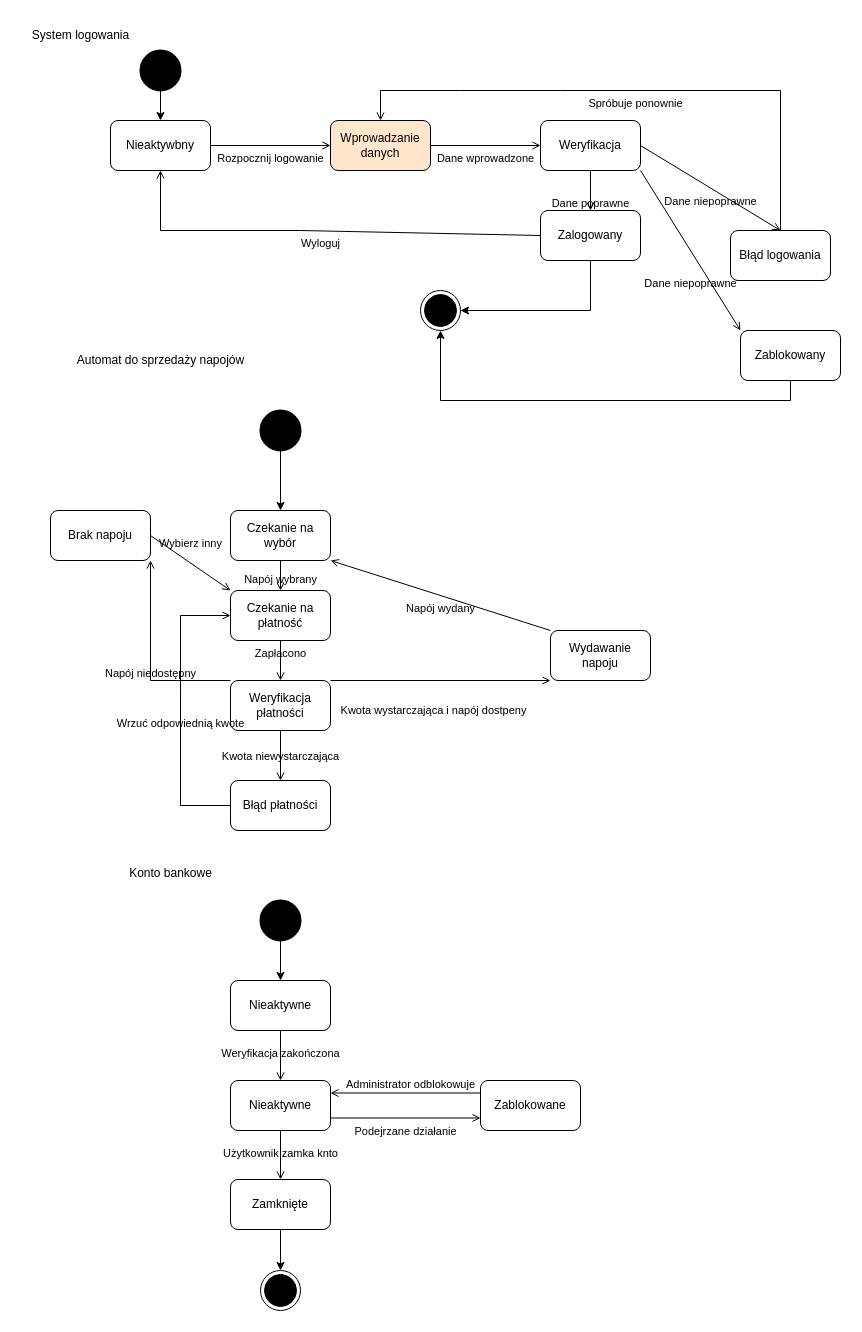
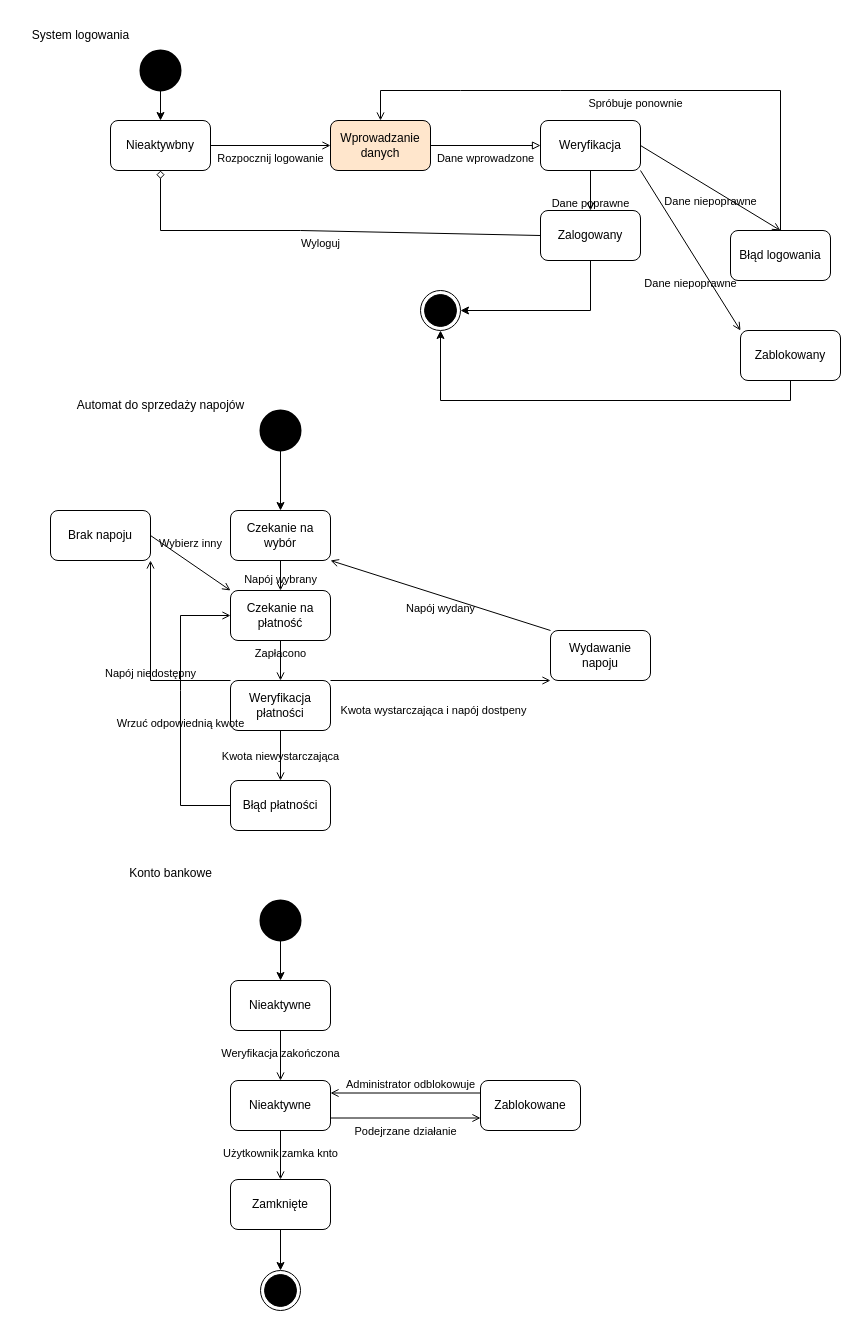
  <mxCell id="0" />
  <mxCell id="1" parent="0" />
  <mxCell id="2" style="edgeStyle=orthogonalEdgeStyle;rounded=0;orthogonalLoop=1;jettySize=auto;html=1;exitX=0.5;exitY=1;exitDx=0;exitDy=0;entryX=0.5;entryY=0;entryDx=0;entryDy=0;" edge="1" parent="1" source="3" target="4"><mxGeometry relative="1" as="geometry" /></mxCell>
  <mxCell id="3" value="" style="shape=ellipse;html=1;fillColor=strokeColor;strokeWidth=2;verticalLabelPosition=bottom;verticalAlignment=top;perimeter=ellipsePerimeter;" vertex="1" parent="1"><mxGeometry x="140" y="50" width="40" height="40" as="geometry" /></mxCell>
  <mxCell id="4" value="Nieaktywbny" style="rounded=1;whiteSpace=wrap;html=1;" vertex="1" parent="1"><mxGeometry x="110" y="120" width="100" height="50" as="geometry" /></mxCell>
  <mxCell id="5" value="Wprowadzanie danych" style="rounded=1;whiteSpace=wrap;html=1;fillColor=#ffe6cc;" vertex="1" parent="1"><mxGeometry x="330" y="120" width="100" height="50" as="geometry" /></mxCell>
  <mxCell id="6" value="Weryfikacja" style="rounded=1;whiteSpace=wrap;html=1;" vertex="1" parent="1"><mxGeometry x="540" y="120" width="100" height="50" as="geometry" /></mxCell>
  <mxCell id="7" style="edgeStyle=orthogonalEdgeStyle;rounded=0;orthogonalLoop=1;jettySize=auto;html=1;exitX=0.5;exitY=1;exitDx=0;exitDy=0;entryX=1;entryY=0.5;entryDx=0;entryDy=0;" edge="1" parent="1" source="8" target="12"><mxGeometry relative="1" as="geometry" /></mxCell>
  <mxCell id="8" value="Zalogowany" style="rounded=1;whiteSpace=wrap;html=1;" vertex="1" parent="1"><mxGeometry x="540" y="210" width="100" height="50" as="geometry" /></mxCell>
  <mxCell id="9" value="Błąd logowania" style="rounded=1;whiteSpace=wrap;html=1;" vertex="1" parent="1"><mxGeometry x="730" y="230" width="100" height="50" as="geometry" /></mxCell>
  <mxCell id="10" style="edgeStyle=orthogonalEdgeStyle;rounded=0;orthogonalLoop=1;jettySize=auto;html=1;exitX=0.5;exitY=1;exitDx=0;exitDy=0;entryX=0.5;entryY=1;entryDx=0;entryDy=0;" edge="1" parent="1" source="11" target="12"><mxGeometry relative="1" as="geometry" /></mxCell>
  <mxCell id="11" value="Zablokowany" style="rounded=1;whiteSpace=wrap;html=1;" vertex="1" parent="1"><mxGeometry x="740" y="330" width="100" height="50" as="geometry" /></mxCell>
  <mxCell id="12" value="" style="ellipse;html=1;shape=endState;fillColor=strokeColor;" vertex="1" parent="1"><mxGeometry x="420" y="290" width="40" height="40" as="geometry" /></mxCell>
  <mxCell id="13" value="Rozpocznij logowanie" style="html=1;verticalAlign=top;labelBackgroundColor=none;endArrow=open;endFill=0;rounded=0;exitX=1;exitY=0.5;exitDx=0;exitDy=0;entryX=0;entryY=0.5;entryDx=0;entryDy=0;" edge="1" parent="1" source="4" target="5"><mxGeometry width="160" relative="1" as="geometry"><mxPoint x="380" y="290" as="sourcePoint" /><mxPoint x="500" y="210" as="targetPoint" /></mxGeometry></mxCell>
- <mxCell id="14" value="Dane wprowadzone" style="html=1;verticalAlign=top;labelBackgroundColor=none;endArrow=open;endFill=0;rounded=0;entryX=0;entryY=0.5;entryDx=0;entryDy=0;exitX=1;exitY=0.5;exitDx=0;exitDy=0;" edge="1" parent="1" source="5" target="6"><mxGeometry width="160" relative="1" as="geometry"><mxPoint x="380" y="290" as="sourcePoint" /><mxPoint x="540" y="290" as="targetPoint" /></mxGeometry></mxCell>
+ <mxCell id="14" value="Dane wprowadzone" style="html=1;verticalAlign=top;labelBackgroundColor=none;endArrow=block;endFill=0;rounded=0;entryX=0;entryY=0.5;entryDx=0;entryDy=0;exitX=1;exitY=0.5;exitDx=0;exitDy=0;" edge="1" parent="1" source="5" target="6"><mxGeometry width="160" relative="1" as="geometry"><mxPoint x="380" y="290" as="sourcePoint" /><mxPoint x="540" y="290" as="targetPoint" /></mxGeometry></mxCell>
  <mxCell id="15" value="Dane poprawne" style="html=1;verticalAlign=top;labelBackgroundColor=none;endArrow=open;endFill=0;rounded=0;entryX=0.5;entryY=0;entryDx=0;entryDy=0;exitX=0.5;exitY=1;exitDx=0;exitDy=0;" edge="1" parent="1" source="6" target="8"><mxGeometry width="160" relative="1" as="geometry"><mxPoint x="380" y="290" as="sourcePoint" /><mxPoint x="540" y="290" as="targetPoint" /><Array as="points" /></mxGeometry></mxCell>
  <mxCell id="16" value="Dane niepoprawne" style="html=1;verticalAlign=top;labelBackgroundColor=none;endArrow=open;endFill=0;rounded=0;entryX=0.5;entryY=0;entryDx=0;entryDy=0;exitX=1;exitY=0.5;exitDx=0;exitDy=0;" edge="1" parent="1" source="6" target="9"><mxGeometry width="160" relative="1" as="geometry"><mxPoint x="380" y="290" as="sourcePoint" /><mxPoint x="540" y="290" as="targetPoint" /></mxGeometry></mxCell>
  <mxCell id="17" value="Dane niepoprawne" style="html=1;verticalAlign=top;labelBackgroundColor=none;endArrow=open;endFill=0;rounded=0;exitX=1;exitY=1;exitDx=0;exitDy=0;entryX=0;entryY=0;entryDx=0;entryDy=0;" edge="1" parent="1" source="6" target="11"><mxGeometry x="0.18" y="-11" width="160" relative="1" as="geometry"><mxPoint x="380" y="290" as="sourcePoint" /><mxPoint x="540" y="290" as="targetPoint" /><mxPoint as="offset" /></mxGeometry></mxCell>
  <mxCell id="18" value="Spróbuje ponownie" style="html=1;verticalAlign=top;labelBackgroundColor=none;endArrow=open;endFill=0;rounded=0;entryX=0.5;entryY=0;entryDx=0;entryDy=0;exitX=0.5;exitY=0;exitDx=0;exitDy=0;" edge="1" parent="1" source="9" target="5"><mxGeometry width="160" relative="1" as="geometry"><mxPoint x="380" y="290" as="sourcePoint" /><mxPoint x="540" y="290" as="targetPoint" /><Array as="points"><mxPoint x="780" y="90" /><mxPoint x="560" y="90" /><mxPoint x="460" y="90" /><mxPoint x="380" y="90" /></Array></mxGeometry></mxCell>
- <mxCell id="19" value="Wyloguj" style="html=1;verticalAlign=top;labelBackgroundColor=none;endArrow=open;endFill=0;rounded=0;entryX=0.5;entryY=1;entryDx=0;entryDy=0;exitX=0;exitY=0.5;exitDx=0;exitDy=0;" edge="1" parent="1" source="8" target="4"><mxGeometry width="160" relative="1" as="geometry"><mxPoint x="380" y="290" as="sourcePoint" /><mxPoint x="160" y="180" as="targetPoint" /><Array as="points"><mxPoint x="300" y="230" /><mxPoint x="160" y="230" /></Array></mxGeometry></mxCell>
+ <mxCell id="19" value="Wyloguj" style="html=1;verticalAlign=top;labelBackgroundColor=none;endArrow=diamond;endFill=0;rounded=0;entryX=0.5;entryY=1;entryDx=0;entryDy=0;exitX=0;exitY=0.5;exitDx=0;exitDy=0;" edge="1" parent="1" source="8" target="4"><mxGeometry width="160" relative="1" as="geometry"><mxPoint x="380" y="290" as="sourcePoint" /><mxPoint x="160" y="180" as="targetPoint" /><Array as="points"><mxPoint x="300" y="230" /><mxPoint x="160" y="230" /></Array></mxGeometry></mxCell>
  <mxCell id="20" value="System logowania" style="text;html=1;align=center;verticalAlign=middle;resizable=0;points=[];autosize=1;strokeColor=none;fillColor=none;" vertex="1" parent="1"><mxGeometry y="20" width="120" height="30" as="geometry" x="20" /></mxCell>
  <mxCell id="21" style="edgeStyle=orthogonalEdgeStyle;rounded=0;orthogonalLoop=1;jettySize=auto;html=1;exitX=0.5;exitY=1;exitDx=0;exitDy=0;entryX=0.5;entryY=0;entryDx=0;entryDy=0;" edge="1" parent="1" source="22" target="24"><mxGeometry relative="1" as="geometry" /></mxCell>
  <mxCell id="22" value="" style="shape=ellipse;html=1;fillColor=strokeColor;strokeWidth=2;verticalLabelPosition=bottom;verticalAlignment=top;perimeter=ellipsePerimeter;" vertex="1" parent="1"><mxGeometry x="260" y="410" width="40" height="40" as="geometry" /></mxCell>
- <mxCell id="23" value="Automat do sprzedaży napojów" style="text;html=1;align=center;verticalAlign=middle;resizable=0;points=[];autosize=1;strokeColor=none;fillColor=none;" vertex="1" parent="1"><mxGeometry x="65" y="345" width="190" height="30" as="geometry" /></mxCell>
+ <mxCell id="23" value="Automat do sprzedaży napojów" style="text;html=1;align=center;verticalAlign=middle;resizable=0;points=[];autosize=1;strokeColor=none;fillColor=none;" vertex="1" parent="1"><mxGeometry x="65" y="390" width="190" height="30" as="geometry" /></mxCell>
  <mxCell id="24" value="Czekanie na wybór" style="rounded=1;whiteSpace=wrap;html=1;" vertex="1" parent="1"><mxGeometry x="230" y="510" width="100" height="50" as="geometry" /></mxCell>
  <mxCell id="25" value="Czekanie na płatność" style="rounded=1;whiteSpace=wrap;html=1;" vertex="1" parent="1"><mxGeometry x="230" y="590" width="100" height="50" as="geometry" /></mxCell>
  <mxCell id="26" value="Weryfikacja płatności" style="rounded=1;whiteSpace=wrap;html=1;" vertex="1" parent="1"><mxGeometry x="230" y="680" width="100" height="50" as="geometry" /></mxCell>
  <mxCell id="27" value="Wydawanie napoju" style="rounded=1;whiteSpace=wrap;html=1;" vertex="1" parent="1"><mxGeometry x="550" y="630" width="100" height="50" as="geometry" /></mxCell>
  <mxCell id="28" value="Błąd płatności" style="rounded=1;whiteSpace=wrap;html=1;" vertex="1" parent="1"><mxGeometry x="230" y="780" width="100" height="50" as="geometry" /></mxCell>
  <mxCell id="29" value="Brak napoju" style="rounded=1;whiteSpace=wrap;html=1;" vertex="1" parent="1"><mxGeometry x="50" y="510" width="100" height="50" as="geometry" /></mxCell>
  <mxCell id="30" value="Napój wybrany" style="html=1;verticalAlign=top;labelBackgroundColor=none;endArrow=open;endFill=0;rounded=0;exitX=0.5;exitY=1;exitDx=0;exitDy=0;entryX=0.5;entryY=0;entryDx=0;entryDy=0;" edge="1" parent="1" source="24" target="25"><mxGeometry x="-0.6" width="160" relative="1" as="geometry"><mxPoint x="380" y="490" as="sourcePoint" /><mxPoint x="540" y="490" as="targetPoint" /><mxPoint as="offset" /></mxGeometry></mxCell>
  <mxCell id="31" value="Zapłacono" style="html=1;verticalAlign=top;labelBackgroundColor=none;endArrow=open;endFill=0;rounded=0;exitX=0.5;exitY=1;exitDx=0;exitDy=0;entryX=0.5;entryY=0;entryDx=0;entryDy=0;" edge="1" parent="1" source="25" target="26"><mxGeometry x="-1" width="160" relative="1" as="geometry"><mxPoint x="380" y="490" as="sourcePoint" /><mxPoint x="540" y="490" as="targetPoint" /><mxPoint as="offset" /></mxGeometry></mxCell>
  <mxCell id="32" value="Kwota wystarczająca i napój dostpeny" style="html=1;verticalAlign=top;labelBackgroundColor=none;endArrow=open;endFill=0;rounded=0;exitX=1;exitY=0;exitDx=0;exitDy=0;entryX=0;entryY=1;entryDx=0;entryDy=0;" edge="1" parent="1" source="26" target="27"><mxGeometry x="-0.065" y="-17" width="160" relative="1" as="geometry"><mxPoint x="380" y="490" as="sourcePoint" /><mxPoint x="540" y="490" as="targetPoint" /><mxPoint as="offset" /></mxGeometry></mxCell>
  <mxCell id="33" value="Napój wydany" style="html=1;verticalAlign=top;labelBackgroundColor=none;endArrow=open;endFill=0;rounded=0;exitX=0;exitY=0;exitDx=0;exitDy=0;entryX=1;entryY=1;entryDx=0;entryDy=0;" edge="1" parent="1" source="27" target="24"><mxGeometry width="160" relative="1" as="geometry"><mxPoint x="380" y="490" as="sourcePoint" /><mxPoint x="540" y="490" as="targetPoint" /></mxGeometry></mxCell>
  <mxCell id="34" value="Kwota niewystarczająca" style="html=1;verticalAlign=top;labelBackgroundColor=none;endArrow=open;endFill=0;rounded=0;exitX=0.5;exitY=1;exitDx=0;exitDy=0;entryX=0.5;entryY=0;entryDx=0;entryDy=0;" edge="1" parent="1" source="26" target="28"><mxGeometry x="-0.5" width="160" relative="1" as="geometry"><mxPoint x="380" y="590" as="sourcePoint" /><mxPoint x="540" y="590" as="targetPoint" /><mxPoint as="offset" /></mxGeometry></mxCell>
  <mxCell id="35" value="Napój niedostępny" style="html=1;verticalAlign=top;labelBackgroundColor=none;endArrow=open;endFill=0;rounded=0;exitX=0;exitY=0;exitDx=0;exitDy=0;entryX=1;entryY=1;entryDx=0;entryDy=0;" edge="1" parent="1" source="26" target="29"><mxGeometry width="160" relative="1" as="geometry"><mxPoint x="380" y="590" as="sourcePoint" /><mxPoint x="540" y="590" as="targetPoint" /><Array as="points"><mxPoint x="150" y="680" /></Array></mxGeometry></mxCell>
  <mxCell id="36" value="Wrzuć odpowiednią kwote" style="html=1;verticalAlign=top;labelBackgroundColor=none;endArrow=open;endFill=0;rounded=0;exitX=0;exitY=0.5;exitDx=0;exitDy=0;entryX=0;entryY=0.5;entryDx=0;entryDy=0;" edge="1" parent="1" source="28" target="25"><mxGeometry width="160" relative="1" as="geometry"><mxPoint x="380" y="590" as="sourcePoint" /><mxPoint x="540" y="590" as="targetPoint" /><Array as="points"><mxPoint x="180" y="805" /><mxPoint x="180" y="690" /><mxPoint x="180" y="615" /></Array></mxGeometry></mxCell>
  <mxCell id="37" value="Wybierz inny" style="html=1;verticalAlign=top;labelBackgroundColor=none;endArrow=open;endFill=0;rounded=0;exitX=1;exitY=0.5;exitDx=0;exitDy=0;entryX=0;entryY=0;entryDx=0;entryDy=0;" edge="1" parent="1" source="29" target="25"><mxGeometry x="-0.379" y="27" width="160" relative="1" as="geometry"><mxPoint x="380" y="590" as="sourcePoint" /><mxPoint x="540" y="590" as="targetPoint" /><mxPoint as="offset" /></mxGeometry></mxCell>
  <mxCell id="38" style="edgeStyle=orthogonalEdgeStyle;rounded=0;orthogonalLoop=1;jettySize=auto;html=1;exitX=0.5;exitY=1;exitDx=0;exitDy=0;entryX=0.5;entryY=0;entryDx=0;entryDy=0;" edge="1" parent="1" source="39" target="40"><mxGeometry relative="1" as="geometry" /></mxCell>
  <mxCell id="39" value="" style="shape=ellipse;html=1;fillColor=strokeColor;strokeWidth=2;verticalLabelPosition=bottom;verticalAlignment=top;perimeter=ellipsePerimeter;" vertex="1" parent="1"><mxGeometry x="260" y="900" width="40" height="40" as="geometry" /></mxCell>
  <mxCell id="40" value="Nieaktywne" style="rounded=1;whiteSpace=wrap;html=1;" vertex="1" parent="1"><mxGeometry x="230" y="980" width="100" height="50" as="geometry" /></mxCell>
  <mxCell id="41" value="Nieaktywne" style="rounded=1;whiteSpace=wrap;html=1;" vertex="1" parent="1"><mxGeometry x="230" y="1080" width="100" height="50" as="geometry" /></mxCell>
  <mxCell id="42" value="Zablokowane" style="rounded=1;whiteSpace=wrap;html=1;" vertex="1" parent="1"><mxGeometry x="480" y="1080" width="100" height="50" as="geometry" /></mxCell>
  <mxCell id="43" style="edgeStyle=orthogonalEdgeStyle;rounded=0;orthogonalLoop=1;jettySize=auto;html=1;exitX=0.5;exitY=1;exitDx=0;exitDy=0;entryX=0.5;entryY=0;entryDx=0;entryDy=0;" edge="1" parent="1" source="44" target="45"><mxGeometry relative="1" as="geometry" /></mxCell>
  <mxCell id="44" value="Zamknięte" style="rounded=1;whiteSpace=wrap;html=1;" vertex="1" parent="1"><mxGeometry x="230" y="1179" width="100" height="50" as="geometry" /></mxCell>
  <mxCell id="45" value="" style="ellipse;html=1;shape=endState;fillColor=strokeColor;" vertex="1" parent="1"><mxGeometry x="260" y="1270" width="40" height="40" as="geometry" /></mxCell>
  <mxCell id="46" value="Weryfikacja zakończona" style="html=1;verticalAlign=top;labelBackgroundColor=none;endArrow=open;endFill=0;rounded=0;exitX=0.5;exitY=1;exitDx=0;exitDy=0;entryX=0.5;entryY=0;entryDx=0;entryDy=0;" edge="1" parent="1" source="40" target="41"><mxGeometry x="-0.6" width="160" relative="1" as="geometry"><mxPoint x="380" y="970" as="sourcePoint" /><mxPoint x="540" y="970" as="targetPoint" /><mxPoint as="offset" /></mxGeometry></mxCell>
  <mxCell id="47" value="Konto bankowe" style="text;html=1;align=center;verticalAlign=middle;resizable=0;points=[];autosize=1;strokeColor=none;fillColor=none;" vertex="1" parent="1"><mxGeometry x="115" y="858" width="110" height="30" as="geometry" /></mxCell>
  <mxCell id="48" value="Użytkownik zamka knto" style="html=1;verticalAlign=top;labelBackgroundColor=none;endArrow=open;endFill=0;rounded=0;exitX=0.5;exitY=1;exitDx=0;exitDy=0;entryX=0.5;entryY=0;entryDx=0;entryDy=0;" edge="1" parent="1" source="41" target="44"><mxGeometry x="-0.592" width="160" relative="1" as="geometry"><mxPoint x="380" y="1170" as="sourcePoint" /><mxPoint x="540" y="1170" as="targetPoint" /><mxPoint as="offset" /></mxGeometry></mxCell>
  <mxCell id="49" value="Podejrzane działanie" style="html=1;verticalAlign=top;labelBackgroundColor=none;endArrow=open;endFill=0;rounded=0;exitX=1;exitY=0.75;exitDx=0;exitDy=0;entryX=0;entryY=0.75;entryDx=0;entryDy=0;" edge="1" parent="1" source="41" target="42"><mxGeometry width="160" relative="1" as="geometry"><mxPoint x="380" y="1170" as="sourcePoint" /><mxPoint x="540" y="1170" as="targetPoint" /></mxGeometry></mxCell>
  <mxCell id="50" value="Administrator odblokowuje" style="html=1;verticalAlign=top;labelBackgroundColor=none;endArrow=open;endFill=0;rounded=0;exitX=0;exitY=0.25;exitDx=0;exitDy=0;entryX=1;entryY=0.25;entryDx=0;entryDy=0;" edge="1" parent="1" source="42" target="41"><mxGeometry x="-0.067" y="-22" width="160" relative="1" as="geometry"><mxPoint x="380" y="1170" as="sourcePoint" /><mxPoint x="540" y="1170" as="targetPoint" /><mxPoint as="offset" /></mxGeometry></mxCell>
